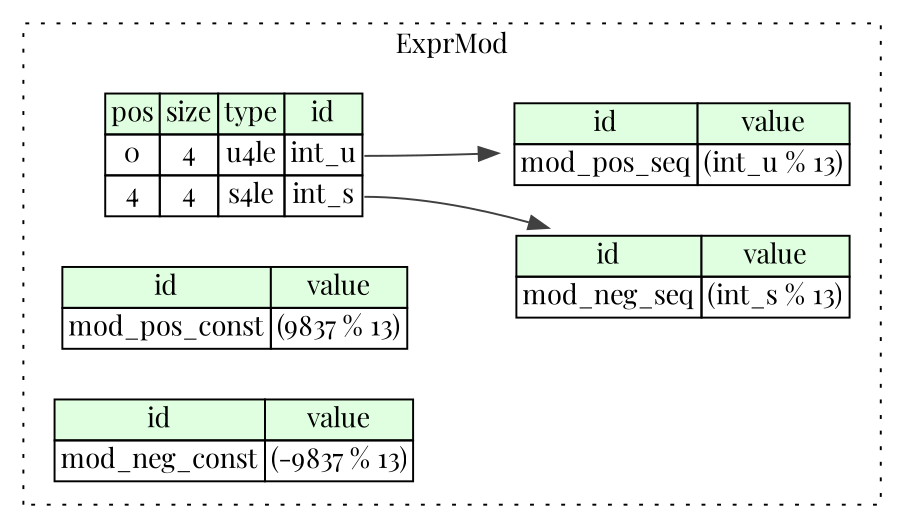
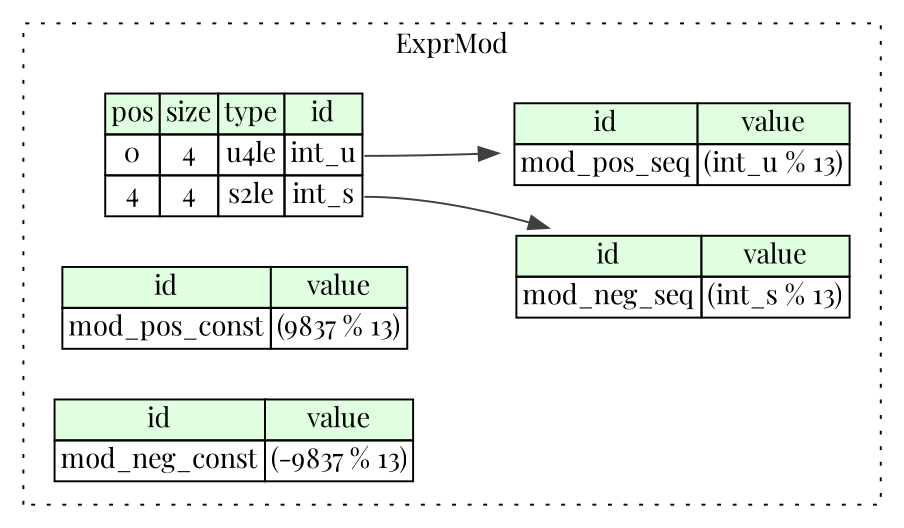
  digraph {
    rankdir=LR
    fontname="Playfair Display"
    node [shape=plaintext fontname="Playfair Display"]
    edge [color="#404040" fontname="Playfair Display"]
-   n1 [label=<<TABLE BORDER="0" CELLBORDER="1" CELLSPACING="0"> 			<TR><TD BGCOLOR="#E0FFE0">pos</TD><TD BGCOLOR="#E0FFE0">size</TD><TD BGCOLOR="#E0FFE0">type</TD><TD BGCOLOR="#E0FFE0">id</TD></TR> 			<TR><TD PORT="int_u_pos">0</TD><TD PORT="int_u_size">4</TD><TD>u4le</TD><TD PORT="int_u_type">int_u</TD></TR> 			<TR><TD PORT="int_s_pos">4</TD><TD PORT="int_s_size">4</TD><TD>s4le</TD><TD PORT="int_s_type">int_s</TD></TR> 		</TABLE>>]
+   n1 [label=<<TABLE BORDER="0" CELLBORDER="1" CELLSPACING="0"> 			<TR><TD BGCOLOR="#E0FFE0">pos</TD><TD BGCOLOR="#E0FFE0">size</TD><TD BGCOLOR="#E0FFE0">type</TD><TD BGCOLOR="#E0FFE0">id</TD></TR> 			<TR><TD PORT="int_u_pos">0</TD><TD PORT="int_u_size">4</TD><TD>u4le</TD><TD PORT="int_u_type">int_u</TD></TR> 			<TR><TD PORT="int_s_pos">4</TD><TD PORT="int_s_size">4</TD><TD>s2le</TD><TD PORT="int_s_type">int_s</TD></TR> 		</TABLE>>]
    n2 [label=<<TABLE BORDER="0" CELLBORDER="1" CELLSPACING="0"> 			<TR><TD BGCOLOR="#E0FFE0">id</TD><TD BGCOLOR="#E0FFE0">value</TD></TR> 			<TR><TD>mod_pos_const</TD><TD>(9837 % 13)</TD></TR> 		</TABLE>>]
    n3 [label=<<TABLE BORDER="0" CELLBORDER="1" CELLSPACING="0"> 			<TR><TD BGCOLOR="#E0FFE0">id</TD><TD BGCOLOR="#E0FFE0">value</TD></TR> 			<TR><TD>mod_neg_const</TD><TD>(-9837 % 13)</TD></TR> 		</TABLE>>]
    n4 [label=<<TABLE BORDER="0" CELLBORDER="1" CELLSPACING="0"> 			<TR><TD BGCOLOR="#E0FFE0">id</TD><TD BGCOLOR="#E0FFE0">value</TD></TR> 			<TR><TD>mod_pos_seq</TD><TD>(int_u % 13)</TD></TR> 		</TABLE>>]
    n5 [label=<<TABLE BORDER="0" CELLBORDER="1" CELLSPACING="0"> 			<TR><TD BGCOLOR="#E0FFE0">id</TD><TD BGCOLOR="#E0FFE0">value</TD></TR> 			<TR><TD>mod_neg_seq</TD><TD>(int_s % 13)</TD></TR> 		</TABLE>>]
    subgraph cluster_1 {
      label=ExprMod
      style=dotted
      n1
      n2
      n3
      n4
      n5
    }
    n1 -> n4 [tailport=int_u_type]
    n1 -> n5 [tailport=int_s_type]
  }
